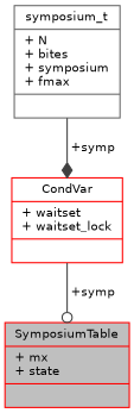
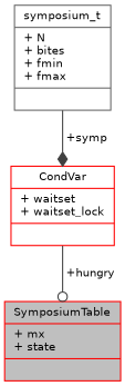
  digraph {
    node [color=red fillcolor=white fontname=Helvetica fontsize=10 shape=record style=filled]
    edge [color=grey25 fontname=Helvetica fontsize=10 labelfontname=Helvetica labelfontsize=10 style=solid]
    n1 [fillcolor=grey75 fontcolor=black height=0.2 label="{SymposiumTable\n|+ mx\l+ state\l|}" width=0.4]
-   n2 [color=gray40 height=0.2 label="{symposium_t\n|+ N\l+ bites\l+ symposium\l+ fmax\l|}" width=0.4]
+   n2 [color=gray40 height=0.2 label="{symposium_t\n|+ N\l+ bites\l+ fmin\l+ fmax\l|}" width=0.4]
    n3 [height=0.2 label="{CondVar\n|+ waitset\l+ waitset_lock\l|}" width=0.4]
    n2 -> n3 [arrowhead=diamond label=" +symp"]
-   n3 -> n1 [arrowhead=odot label=" +symp"]
+   n3 -> n1 [arrowhead=odot label=" +hungry"]
  }
